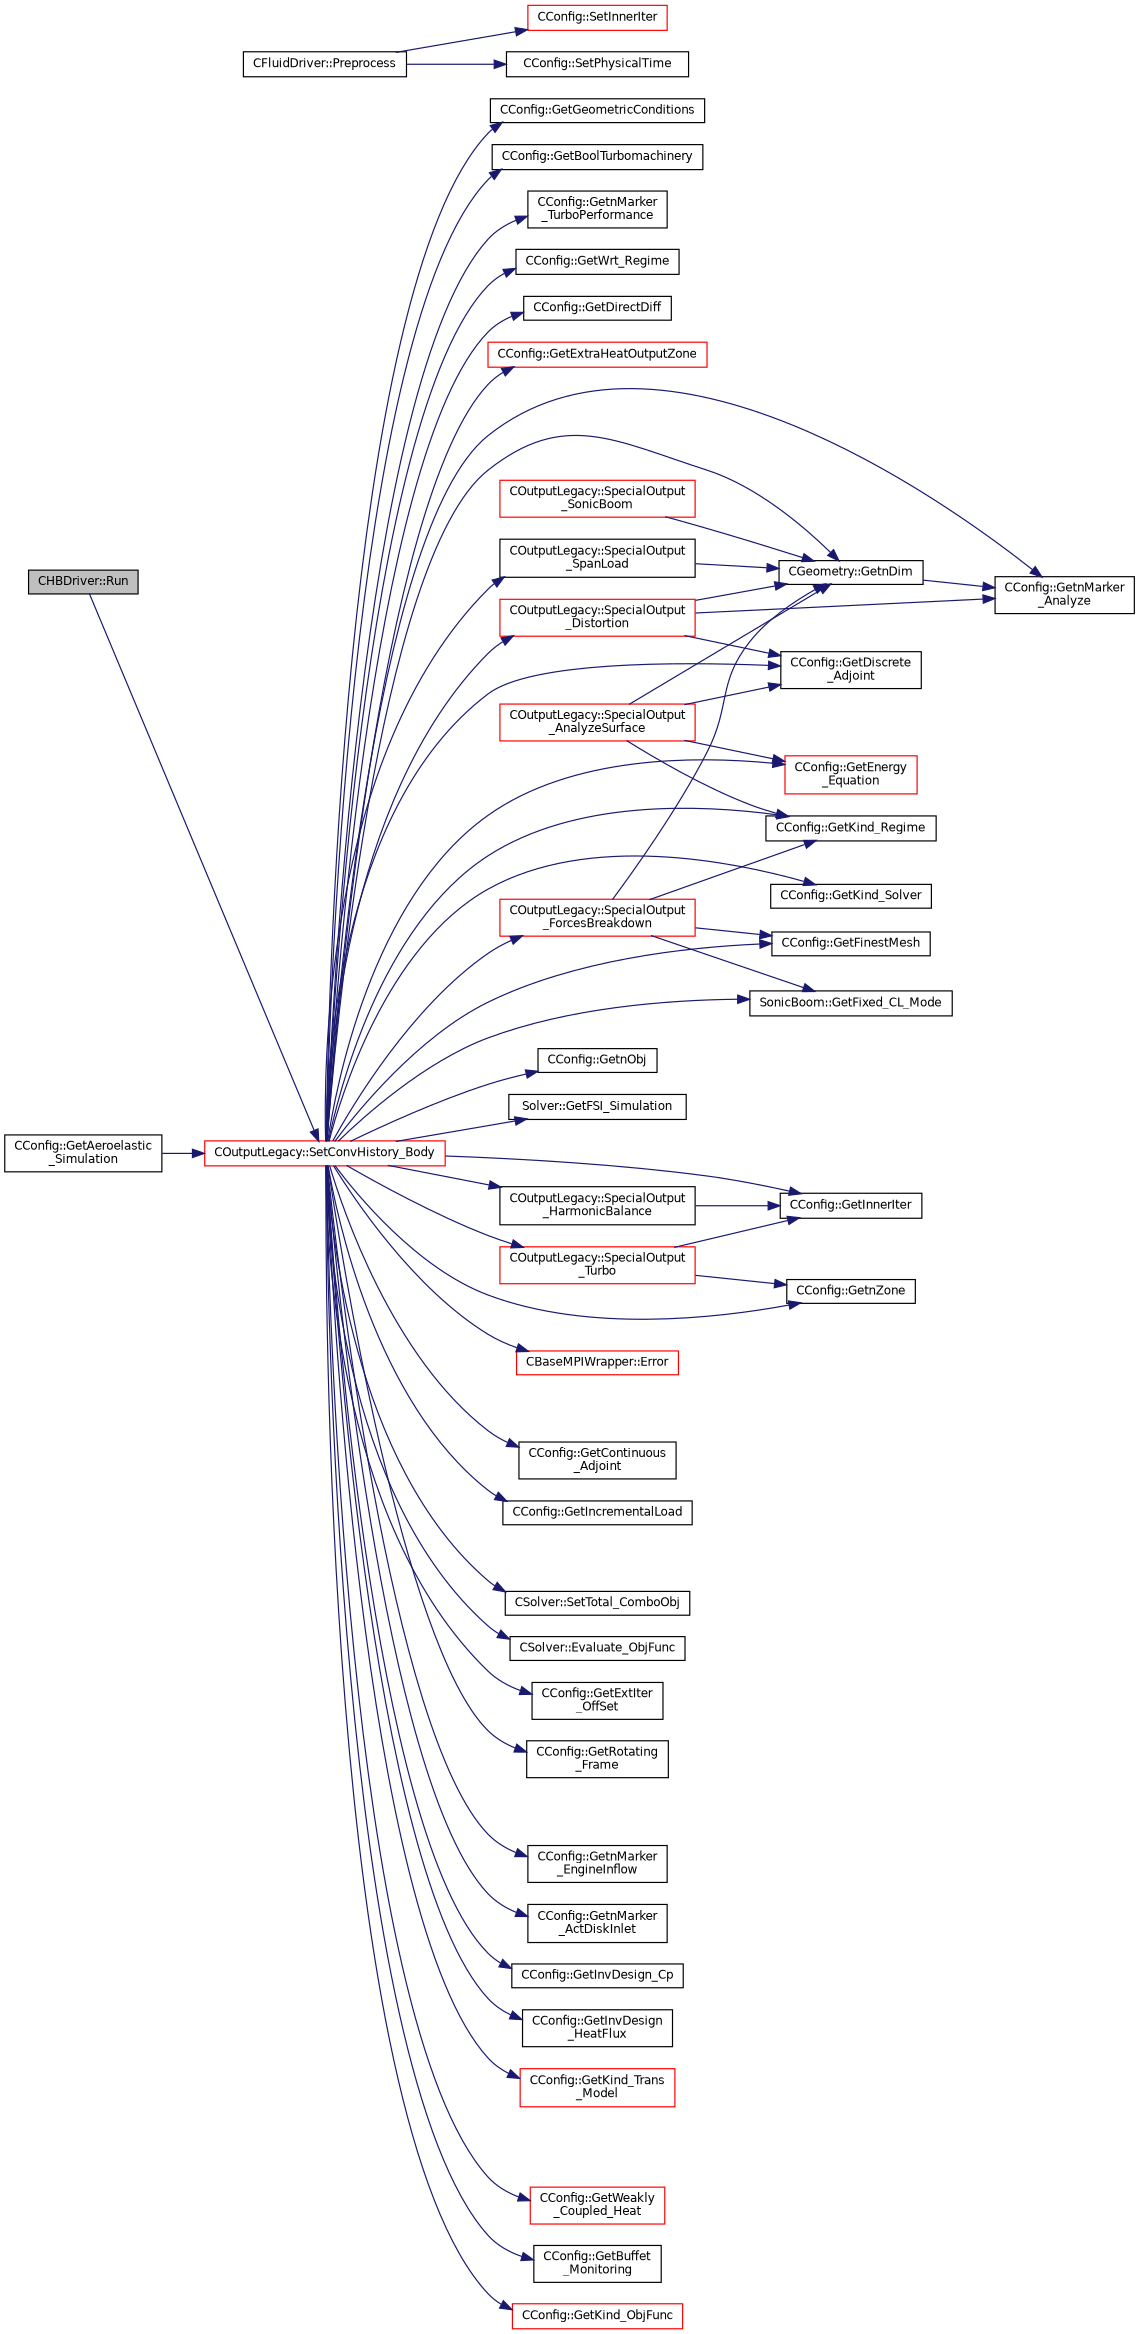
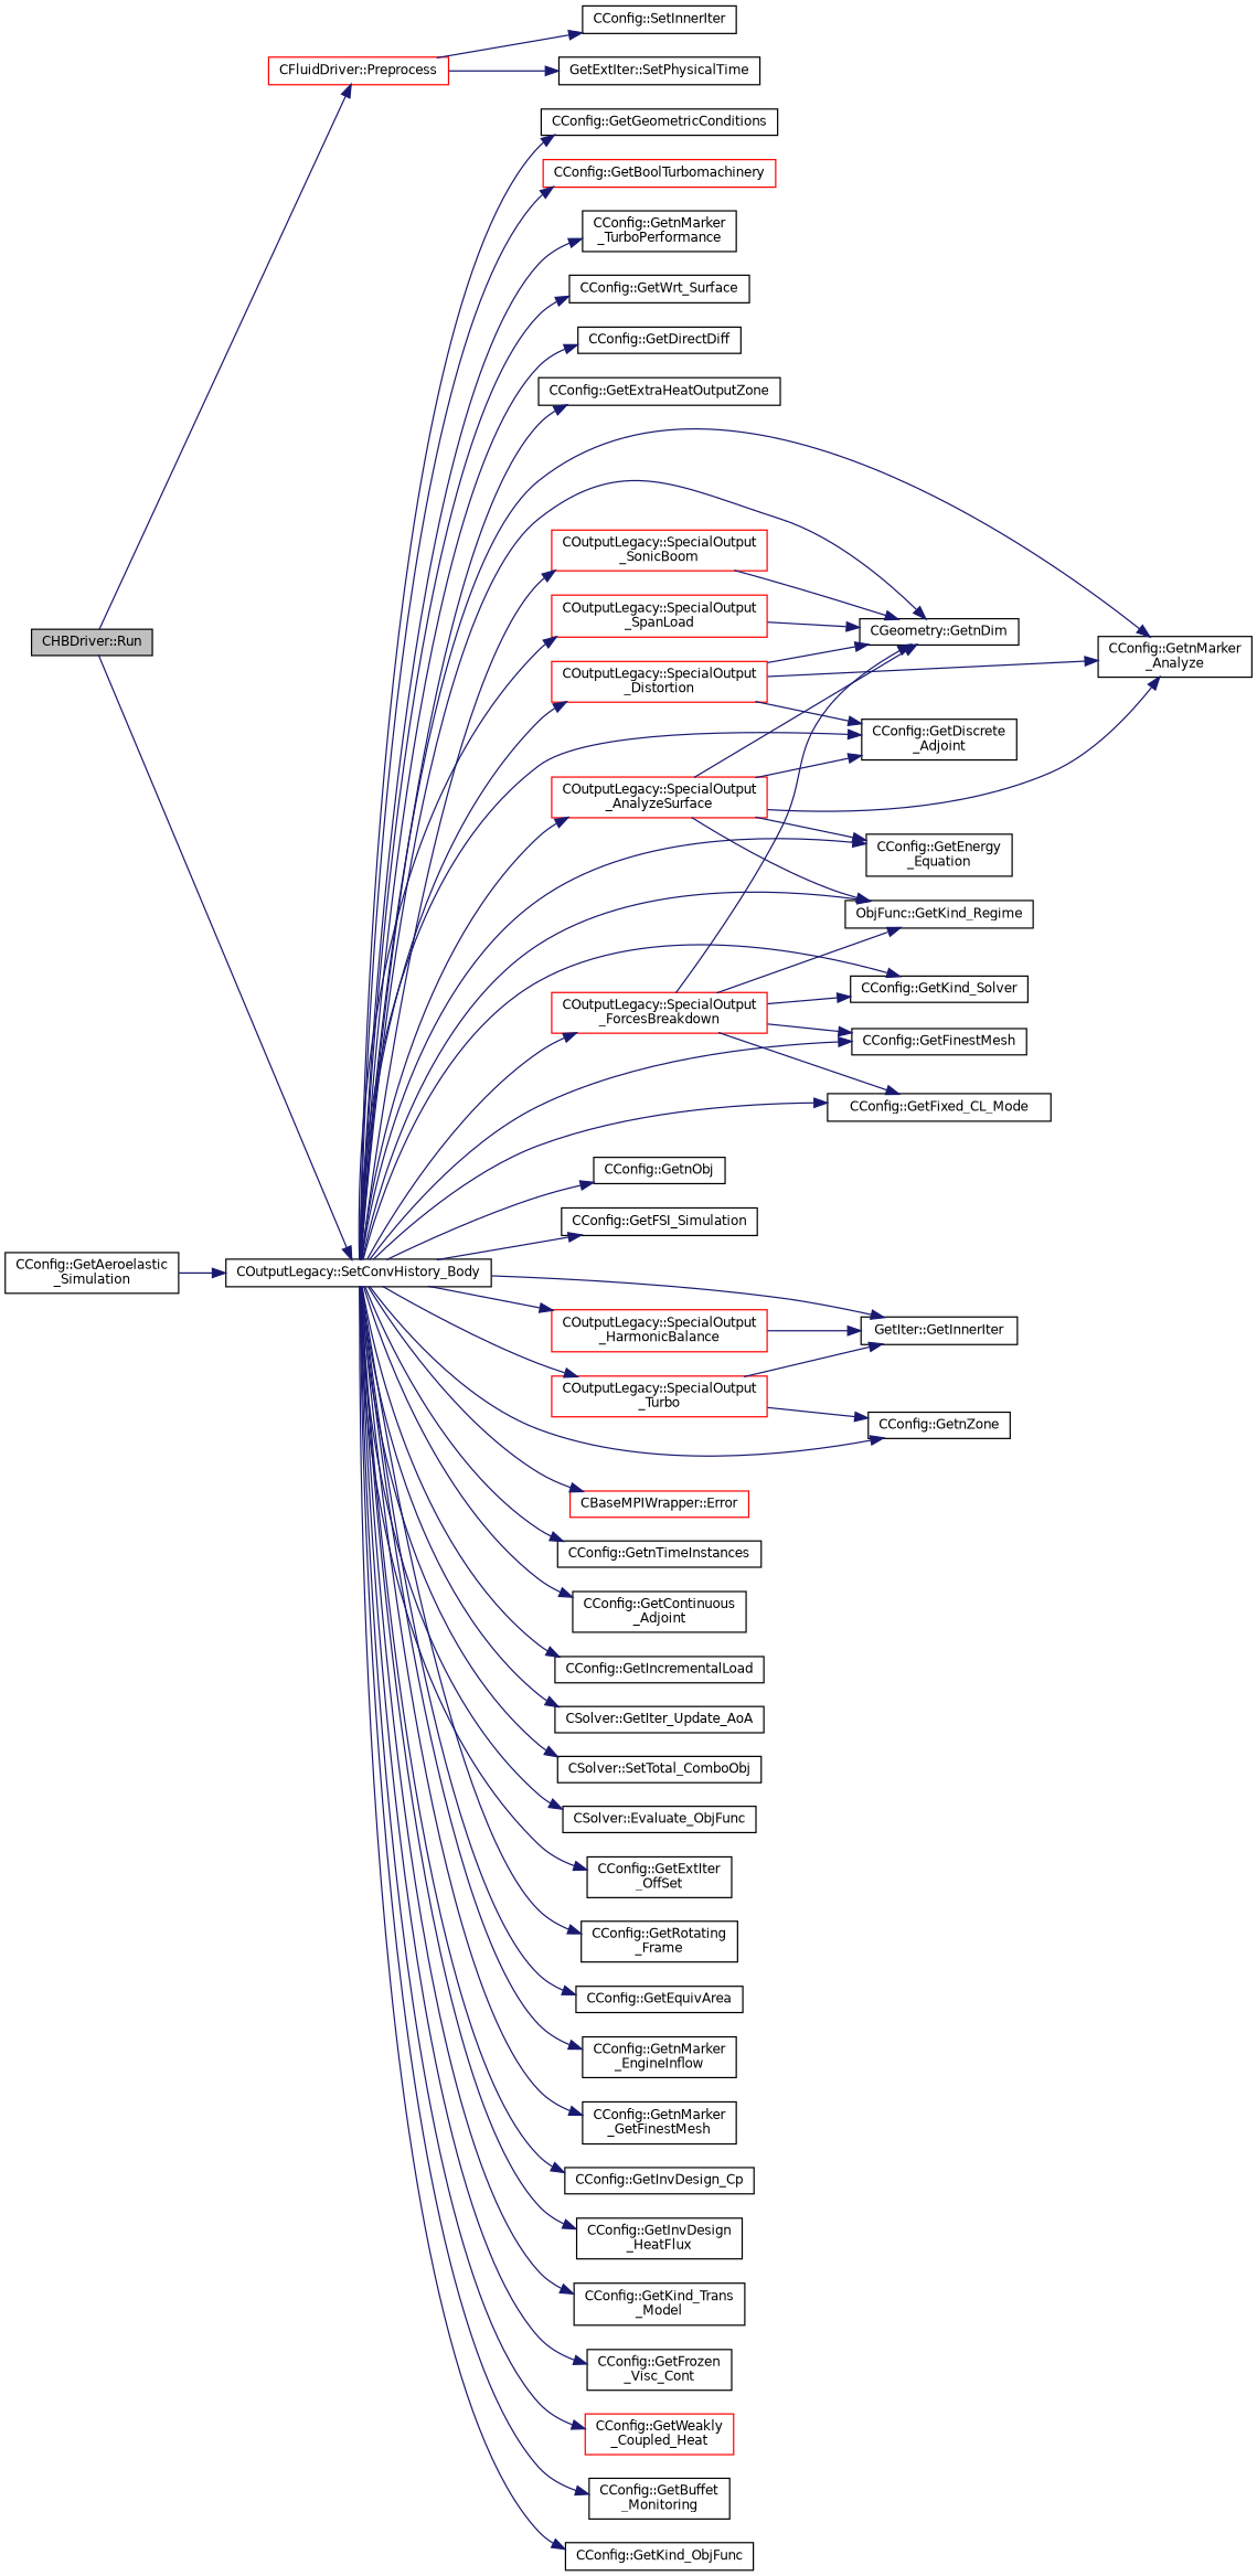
  digraph {
    rankdir=LR
    node [color=black fillcolor=white fontname=Helvetica fontsize=10 shape=record style=filled]
    edge [color=midnightblue fontname=Helvetica fontsize=10 labelfontname=Helvetica labelfontsize=10 style=solid]
    n1 [fillcolor=grey75 fontcolor=black height=0.2 label="CHBDriver::Run" width=0.4]
-   n2 [height=0.2 label="CFluidDriver::Preprocess" width=0.4]
-   n3 [color=red height=0.2 label="COutputLegacy::SetConvHistory_Body" width=0.4]
-   n4 [color=red height=0.2 label="CConfig::SetInnerIter" width=0.4]
-   n5 [height=0.2 label="CConfig::SetPhysicalTime" width=0.4]
+   n2 [color=red height=0.2 label="CFluidDriver::Preprocess" width=0.4]
+   n3 [height=0.2 label="COutputLegacy::SetConvHistory_Body" width=0.4]
+   n4 [height=0.2 label="CConfig::SetInnerIter" width=0.4]
+   n5 [height=0.2 label="GetExtIter::SetPhysicalTime" width=0.4]
    n6 [height=0.2 label="CConfig::GetnMarker\l_Analyze" width=0.4]
    n7 [height=0.2 label="CConfig::GetnObj" width=0.4]
-   n8 [height=0.2 label="Solver::GetFSI_Simulation" width=0.4]
+   n8 [height=0.2 label="CConfig::GetFSI_Simulation" width=0.4]
    n9 [height=0.2 label="CConfig::GetKind_Solver" width=0.4]
-   n10 [height=0.2 label="CConfig::GetInnerIter" width=0.4]
+   n10 [height=0.2 label="GetIter::GetInnerIter" width=0.4]
    n11 [height=0.2 label="CConfig::GetFinestMesh" width=0.4]
    n12 [height=0.2 label="CConfig::GetnZone" width=0.4]
    n13 [color=red height=0.2 label="CBaseMPIWrapper::Error" width=0.4]
+   n14 [height=0.2 label="CConfig::GetnTimeInstances" width=0.4]
    n15 [height=0.2 label="CConfig::GetContinuous\l_Adjoint" width=0.4]
    n16 [height=0.2 label="CConfig::GetDiscrete\l_Adjoint" width=0.4]
-   n17 [color=red height=0.2 label="CConfig::GetEnergy\l_Equation" width=0.4]
+   n17 [height=0.2 label="CConfig::GetEnergy\l_Equation" width=0.4]
    n18 [height=0.2 label="CConfig::GetIncrementalLoad" width=0.4]
-   n19 [height=0.2 label="SonicBoom::GetFixed_CL_Mode" width=0.4]
-   n20 [height=0.2 label="CConfig::GetKind_Regime" width=0.4]
+   n19 [height=0.2 label="CConfig::GetFixed_CL_Mode" width=0.4]
+   n20 [height=0.2 label="ObjFunc::GetKind_Regime" width=0.4]
+   n21 [height=0.2 label="CSolver::GetIter_Update_AoA" width=0.4]
    n22 [color=red height=0.2 label="COutputLegacy::SpecialOutput\l_AnalyzeSurface" width=0.4]
    n23 [height=0.2 label="CGeometry::GetnDim" width=0.4]
    n24 [color=red height=0.2 label="COutputLegacy::SpecialOutput\l_Distortion" width=0.4]
    n25 [color=red height=0.2 label="COutputLegacy::SpecialOutput\l_SonicBoom" width=0.4]
-   n26 [height=0.2 label="COutputLegacy::SpecialOutput\l_SpanLoad" width=0.4]
-   n27 [height=0.2 label="COutputLegacy::SpecialOutput\l_HarmonicBalance" width=0.4]
+   n26 [color=red height=0.2 label="COutputLegacy::SpecialOutput\l_SpanLoad" width=0.4]
+   n27 [color=red height=0.2 label="COutputLegacy::SpecialOutput\l_HarmonicBalance" width=0.4]
    n28 [color=red height=0.2 label="COutputLegacy::SpecialOutput\l_Turbo" width=0.4]
    n29 [color=red height=0.2 label="COutputLegacy::SpecialOutput\l_ForcesBreakdown" width=0.4]
    n30 [height=0.2 label="CSolver::SetTotal_ComboObj" width=0.4]
    n31 [height=0.2 label="CSolver::Evaluate_ObjFunc" width=0.4]
    n32 [height=0.2 label="CConfig::GetExtIter\l_OffSet" width=0.4]
    n33 [height=0.2 label="CConfig::GetRotating\l_Frame" width=0.4]
+   n34 [height=0.2 label="CConfig::GetEquivArea" width=0.4]
    n35 [height=0.2 label="CConfig::GetnMarker\l_EngineInflow" width=0.4]
-   n36 [height=0.2 label="CConfig::GetnMarker\l_ActDiskInlet" width=0.4]
+   n36 [height=0.2 label="CConfig::GetnMarker\l_GetFinestMesh" width=0.4]
    n37 [height=0.2 label="CConfig::GetInvDesign_Cp" width=0.4]
    n38 [height=0.2 label="CConfig::GetInvDesign\l_HeatFlux" width=0.4]
-   n39 [color=red height=0.2 label="CConfig::GetKind_Trans\l_Model" width=0.4]
+   n39 [height=0.2 label="CConfig::GetKind_Trans\l_Model" width=0.4]
+   n40 [height=0.2 label="CConfig::GetFrozen\l_Visc_Cont" width=0.4]
    n41 [color=red height=0.2 label="CConfig::GetWeakly\l_Coupled_Heat" width=0.4]
    n42 [height=0.2 label="CConfig::GetBuffet\l_Monitoring" width=0.4]
-   n43 [color=red height=0.2 label="CConfig::GetKind_ObjFunc" width=0.4]
+   n43 [height=0.2 label="CConfig::GetKind_ObjFunc" width=0.4]
    n44 [height=0.2 label="CConfig::GetGeometricConditions" width=0.4]
-   n45 [height=0.2 label="CConfig::GetBoolTurbomachinery" width=0.4]
+   n45 [color=red height=0.2 label="CConfig::GetBoolTurbomachinery" width=0.4]
    n46 [height=0.2 label="CConfig::GetnMarker\l_TurboPerformance" width=0.4]
-   n47 [height=0.2 label="CConfig::GetWrt_Regime" width=0.4]
+   n47 [height=0.2 label="CConfig::GetWrt_Surface" width=0.4]
    n48 [height=0.2 label="CConfig::GetDirectDiff" width=0.4]
-   n49 [color=red height=0.2 label="CConfig::GetExtraHeatOutputZone" width=0.4]
+   n49 [height=0.2 label="CConfig::GetExtraHeatOutputZone" width=0.4]
    n50 [height=0.2 label="CConfig::GetAeroelastic\l_Simulation" width=0.4]
+   n1 -> n2
    n1 -> n3
    n2 -> n4
    n2 -> n5
    n3 -> n6
    n3 -> n7
    n3 -> n8
    n3 -> n9
    n3 -> n10
    n3 -> n11
    n3 -> n12
    n3 -> n13
+   n3 -> n14
    n3 -> n15
    n3 -> n16
    n3 -> n17
    n3 -> n18
    n3 -> n19
    n3 -> n20
+   n3 -> n21
+   n3 -> n22
    n3 -> n23
    n3 -> n24
+   n3 -> n25
    n3 -> n26
    n3 -> n27
    n3 -> n28
    n3 -> n29
    n3 -> n30
    n3 -> n31
    n3 -> n32
    n3 -> n33
+   n3 -> n34
    n3 -> n35
    n3 -> n36
    n3 -> n37
    n3 -> n38
    n3 -> n39
+   n3 -> n40
    n3 -> n41
    n3 -> n42
    n3 -> n43
    n3 -> n44
    n3 -> n45
    n3 -> n46
    n3 -> n47
    n3 -> n48
    n3 -> n49
-   n23 -> n6
+   n22 -> n6
    n22 -> n16
    n22 -> n17
    n22 -> n20
    n22 -> n23
    n24 -> n6
    n24 -> n16
    n24 -> n23
    n25 -> n23
    n26 -> n23
    n27 -> n10
    n28 -> n10
    n28 -> n12
+   n29 -> n9
    n29 -> n11
    n29 -> n19
    n29 -> n20
    n29 -> n23
    n50 -> n3
  }
